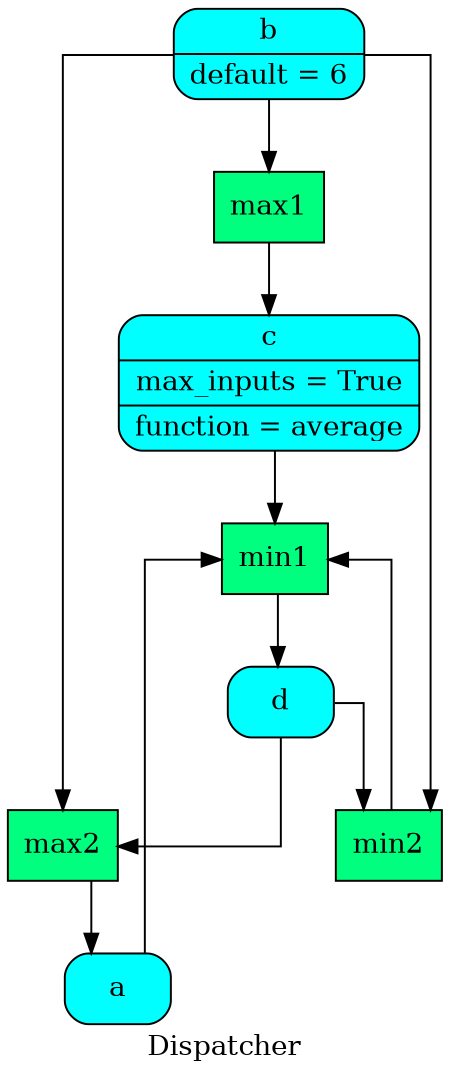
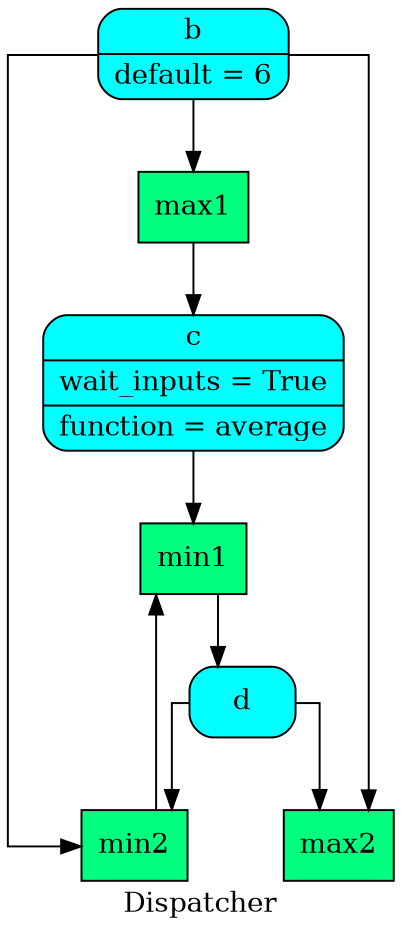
  digraph {
    label=Dispatcher
    splines=ortho
    node [fillcolor=cyan shape=Mrecord style=filled]
    n1 [label="{ b | default = 6 }"]
    n2 [fillcolor=springgreen label="{ max1  }" shape=record]
    n3 [fillcolor=springgreen label="{ min2  }" shape=record]
    n4 [fillcolor=springgreen label="{ max2  }" shape=record]
-   n5 [label="{ c | max_inputs = True | function = average }"]
+   n5 [label="{ c | wait_inputs = True | function = average }"]
    n6 [fillcolor=springgreen label="{ min1  }" shape=record]
-   n7 [label="{ a  }"]
    n8 [label="{ d  }"]
    n1 -> n2
    n1 -> n3
    n1 -> n4
    n2 -> n5
    n3 -> n6
-   n4 -> n7
    n5 -> n6
    n6 -> n8
-   n7 -> n6
    n8 -> n3
    n8 -> n4
  }
